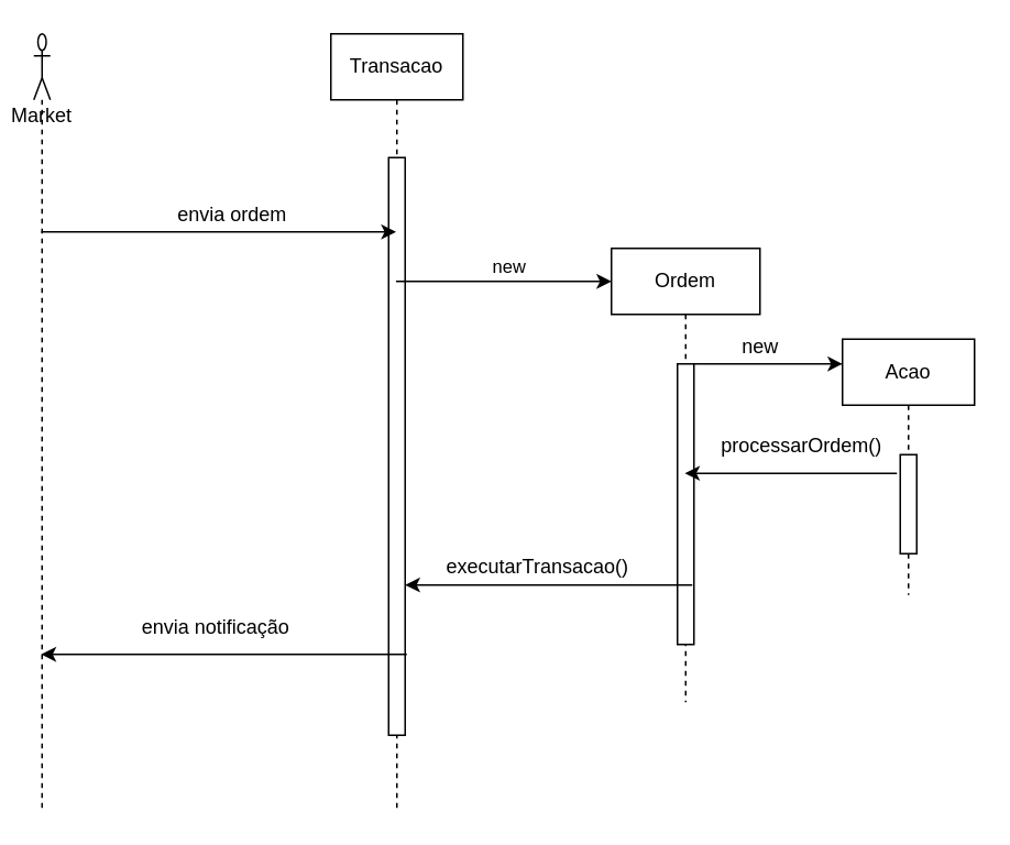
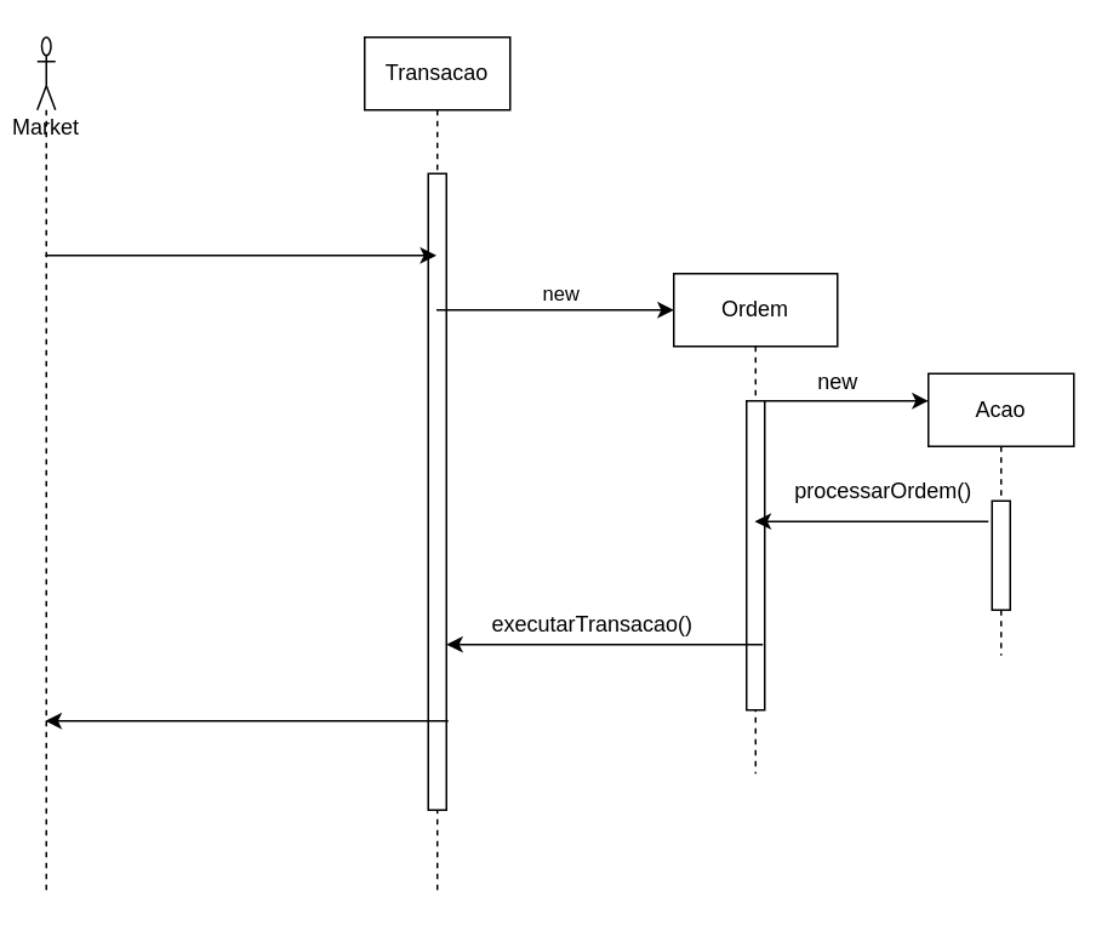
  <mxCell id="0" />
  <mxCell id="1" parent="0" />
  <mxCell id="2" value="Market" style="shape=umlLifeline;participant=umlActor;perimeter=lifelinePerimeter;whiteSpace=wrap;html=1;container=1;collapsible=0;recursiveResize=0;verticalAlign=top;spacingTop=36;outlineConnect=0;" parent="1" vertex="1"><mxGeometry x="20" y="20" width="10" height="470" as="geometry" /></mxCell>
  <mxCell id="3" value="Transacao" style="shape=umlLifeline;perimeter=lifelinePerimeter;whiteSpace=wrap;html=1;container=1;collapsible=0;recursiveResize=0;outlineConnect=0;" parent="1" vertex="1"><mxGeometry x="200" y="20" width="80" height="470" as="geometry" /></mxCell>
  <mxCell id="4" value="" style="html=1;points=[];perimeter=orthogonalPerimeter;" parent="3" vertex="1"><mxGeometry x="35" y="75" width="10" height="350" as="geometry" /></mxCell>
  <mxCell id="5" value="" style="endArrow=classic;html=1;rounded=0;" parent="1" source="2" target="3" edge="1"><mxGeometry width="50" height="50" relative="1" as="geometry"><mxPoint x="510" y="210" as="sourcePoint" /><mxPoint x="180" y="130" as="targetPoint" /><Array as="points"><mxPoint x="220" y="140" /></Array></mxGeometry></mxCell>
- <mxCell id="6" value="envia ordem" style="text;html=1;align=center;verticalAlign=middle;resizable=0;points=[];autosize=1;strokeColor=none;fillColor=none;" parent="1" vertex="1"><mxGeometry x="100" y="120" width="80" height="20" as="geometry" /></mxCell>
  <mxCell id="7" value="Ordem" style="shape=umlLifeline;perimeter=lifelinePerimeter;whiteSpace=wrap;html=1;container=1;collapsible=0;recursiveResize=0;outlineConnect=0;" vertex="1" parent="1"><mxGeometry x="370" y="150" width="90" height="275" as="geometry" /></mxCell>
  <mxCell id="8" value="" style="html=1;points=[];perimeter=orthogonalPerimeter;" vertex="1" parent="7"><mxGeometry x="40" y="70" width="10" height="170" as="geometry" /></mxCell>
  <mxCell id="9" value="" style="endArrow=classic;html=1;rounded=0;" edge="1" parent="1" source="3"><mxGeometry width="50" height="50" relative="1" as="geometry"><mxPoint x="300" y="230" as="sourcePoint" /><mxPoint x="370" y="170" as="targetPoint" /></mxGeometry></mxCell>
  <mxCell id="10" value="new" style="edgeLabel;html=1;align=center;verticalAlign=middle;resizable=0;points=[];" vertex="1" connectable="0" parent="9"><mxGeometry x="-0.251" y="2" relative="1" as="geometry"><mxPoint x="19" y="-8" as="offset" /></mxGeometry></mxCell>
  <mxCell id="11" value="Acao" style="shape=umlLifeline;perimeter=lifelinePerimeter;whiteSpace=wrap;html=1;container=1;collapsible=0;recursiveResize=0;outlineConnect=0;" vertex="1" parent="1"><mxGeometry x="510" y="205" width="80" height="155" as="geometry" /></mxCell>
  <mxCell id="12" value="" style="html=1;points=[];perimeter=orthogonalPerimeter;" vertex="1" parent="11"><mxGeometry x="35" y="70" width="10" height="60" as="geometry" /></mxCell>
  <mxCell id="13" value="" style="endArrow=classic;html=1;rounded=0;" edge="1" parent="1" source="8"><mxGeometry width="50" height="50" relative="1" as="geometry"><mxPoint x="510" y="310" as="sourcePoint" /><mxPoint x="510" y="220" as="targetPoint" /></mxGeometry></mxCell>
  <mxCell id="14" value="new" style="text;html=1;align=center;verticalAlign=middle;resizable=0;points=[];autosize=1;strokeColor=none;fillColor=none;" vertex="1" parent="1"><mxGeometry x="440" y="200" width="40" height="20" as="geometry" /></mxCell>
  <mxCell id="15" value="" style="endArrow=classic;html=1;rounded=0;exitX=-0.2;exitY=0.188;exitDx=0;exitDy=0;exitPerimeter=0;" edge="1" parent="1" source="12" target="7"><mxGeometry width="50" height="50" relative="1" as="geometry"><mxPoint x="510" y="310" as="sourcePoint" /><mxPoint x="560" y="260" as="targetPoint" /></mxGeometry></mxCell>
  <mxCell id="16" value="processarOrdem()" style="text;html=1;align=center;verticalAlign=middle;resizable=0;points=[];autosize=1;strokeColor=none;fillColor=none;" vertex="1" parent="1"><mxGeometry x="430" y="260" width="110" height="20" as="geometry" /></mxCell>
  <mxCell id="17" value="" style="endArrow=classic;html=1;rounded=0;exitX=0.9;exitY=0.788;exitDx=0;exitDy=0;exitPerimeter=0;" edge="1" parent="1" source="8" target="4"><mxGeometry width="50" height="50" relative="1" as="geometry"><mxPoint x="510" y="310" as="sourcePoint" /><mxPoint x="560" y="260" as="targetPoint" /></mxGeometry></mxCell>
  <mxCell id="18" value="executarTransacao()" style="text;html=1;align=center;verticalAlign=middle;resizable=0;points=[];autosize=1;strokeColor=none;fillColor=none;" vertex="1" parent="1"><mxGeometry x="260" y="332.5" width="130" height="20" as="geometry" /></mxCell>
  <mxCell id="19" value="" style="endArrow=classic;html=1;rounded=0;exitX=1.1;exitY=0.86;exitDx=0;exitDy=0;exitPerimeter=0;" edge="1" parent="1" source="4" target="2"><mxGeometry width="50" height="50" relative="1" as="geometry"><mxPoint x="510" y="310" as="sourcePoint" /><mxPoint x="560" y="260" as="targetPoint" /></mxGeometry></mxCell>
- <mxCell id="20" value="envia notificação" style="text;html=1;align=center;verticalAlign=middle;resizable=0;points=[];autosize=1;strokeColor=none;fillColor=none;" vertex="1" parent="1"><mxGeometry x="80" y="370" width="100" height="20" as="geometry" /></mxCell>
